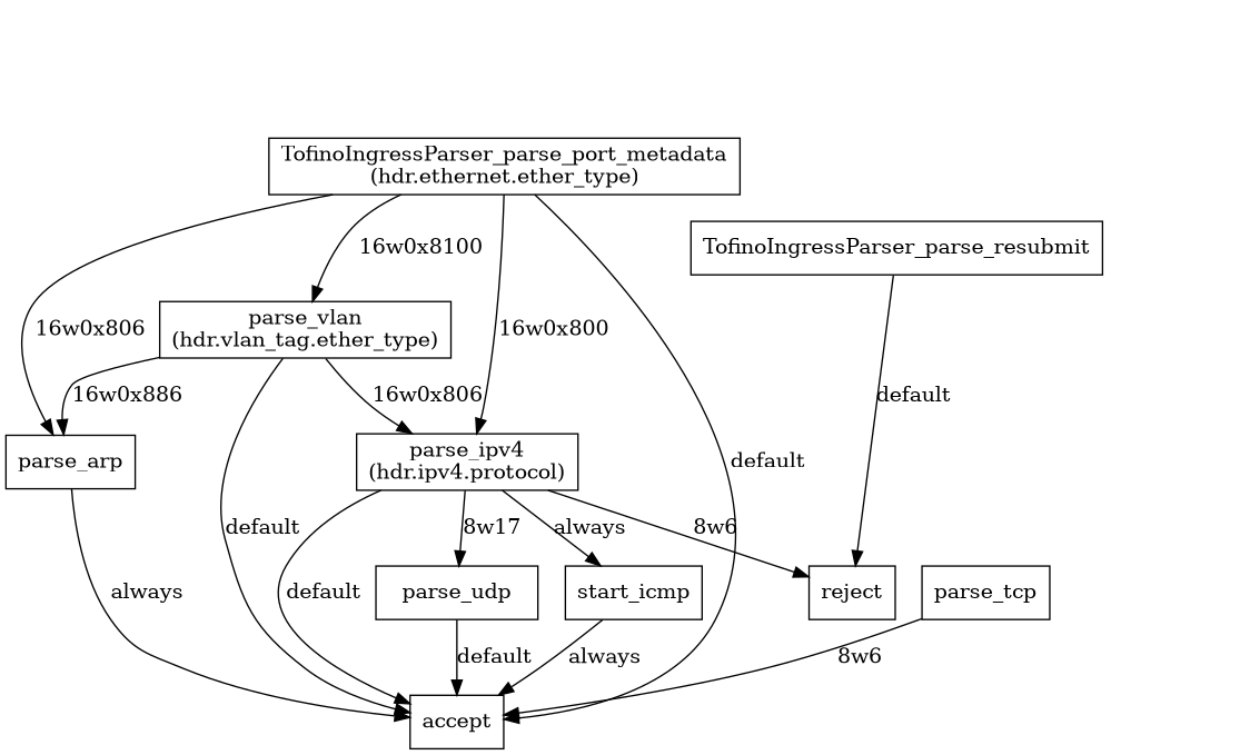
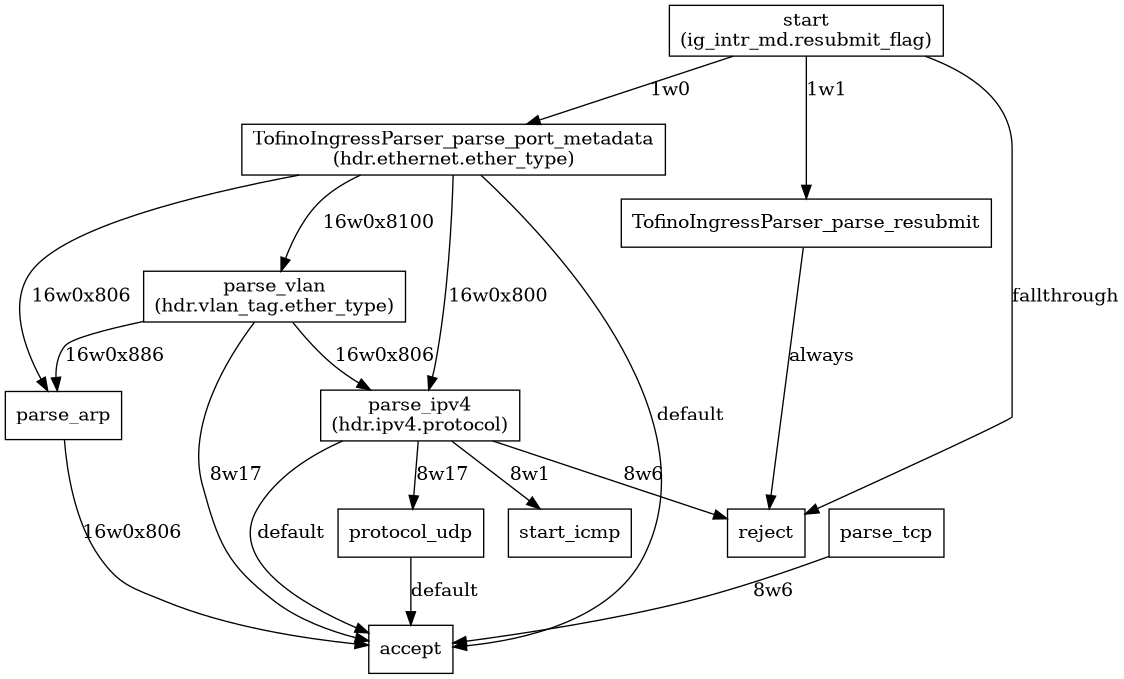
  digraph {
    node [shape=rectangle]
+   n1 [label="start\n(ig_intr_md.resubmit_flag)"]
    n2 [label=TofinoIngressParser_parse_resubmit]
    n3 [label="TofinoIngressParser_parse_port_metadata\n(hdr.ethernet.ether_type)"]
    n4 [label=reject]
    n5 [label="parse_vlan\n(hdr.vlan_tag.ether_type)"]
    n6 [label="parse_ipv4\n(hdr.ipv4.protocol)"]
    n7 [label=parse_arp]
    n8 [label=accept]
-   n9 [label=parse_udp]
+   n9 [label=protocol_udp]
    n10 [label=start_icmp]
    n11 [label=parse_tcp]
-   n2 -> n4 [label=default]
+   n1 -> n2 [label="1w1"]
+   n1 -> n3 [label="1w0"]
+   n1 -> n4 [label=fallthrough]
+   n2 -> n4 [label=always]
    n3 -> n5 [label="16w0x8100"]
    n3 -> n6 [label="16w0x800"]
    n3 -> n7 [label="16w0x806"]
    n3 -> n8 [label=default]
    n5 -> n6 [label="16w0x806"]
    n5 -> n7 [label="16w0x886"]
-   n5 -> n8 [label=default]
+   n5 -> n8 [label="8w17"]
    n6 -> n4 [label="8w6"]
    n6 -> n8 [label=default]
    n6 -> n9 [label="8w17"]
-   n6 -> n10 [label=always]
-   n7 -> n8 [label=always]
+   n6 -> n10 [label="8w1"]
+   n7 -> n8 [label="16w0x806"]
    n9 -> n8 [label=default]
-   n10 -> n8 [label=always]
    n11 -> n8 [label="8w6"]
  }
